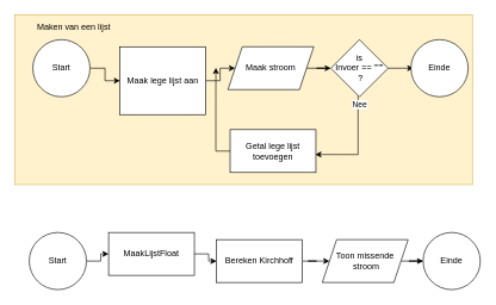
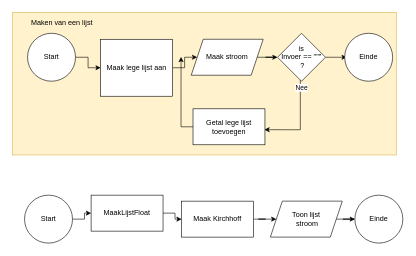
  <mxCell id="0" />
  <mxCell id="1" parent="0" />
  <mxCell id="2" value="" style="rounded=0;whiteSpace=wrap;html=1;fillColor=#fff2cc;strokeColor=#d6b656;" parent="1" vertex="1"><mxGeometry x="20" y="20" width="640" height="238" as="geometry" /></mxCell>
  <mxCell id="3" value="" style="edgeStyle=orthogonalEdgeStyle;rounded=0;orthogonalLoop=1;jettySize=auto;html=1;" parent="1" source="4" target="6" edge="1"><mxGeometry relative="1" as="geometry" /></mxCell>
  <mxCell id="4" value="Start" style="ellipse;whiteSpace=wrap;html=1;aspect=fixed;" parent="1" vertex="1"><mxGeometry x="45" y="55" width="80" height="80" as="geometry" /></mxCell>
  <mxCell id="5" value="" style="edgeStyle=orthogonalEdgeStyle;rounded=0;orthogonalLoop=1;jettySize=auto;html=1;" parent="1" source="6" target="8" edge="1"><mxGeometry relative="1" as="geometry" /></mxCell>
  <mxCell id="6" value="Maak lege lijst aan" style="rounded=0;whiteSpace=wrap;html=1;" parent="1" vertex="1"><mxGeometry x="167" y="65" width="120" height="95" as="geometry" /></mxCell>
  <mxCell id="7" value="" style="edgeStyle=orthogonalEdgeStyle;rounded=0;orthogonalLoop=1;jettySize=auto;html=1;" parent="1" source="8" target="14" edge="1"><mxGeometry relative="1" as="geometry" /></mxCell>
  <mxCell id="8" value="Maak stroom" style="shape=parallelogram;perimeter=parallelogramPerimeter;whiteSpace=wrap;html=1;fixedSize=1;" parent="1" vertex="1"><mxGeometry x="318" y="65" width="120" height="60" as="geometry" /></mxCell>
  <mxCell id="9" style="edgeStyle=orthogonalEdgeStyle;rounded=0;orthogonalLoop=1;jettySize=auto;html=1;" parent="1" source="10" edge="1"><mxGeometry relative="1" as="geometry"><mxPoint x="301.087" y="94.478" as="targetPoint" /></mxGeometry></mxCell>
  <mxCell id="10" value="Getal lege lijst toevoegen" style="rounded=0;whiteSpace=wrap;html=1;" parent="1" vertex="1"><mxGeometry x="321" y="181" width="120" height="60" as="geometry" /></mxCell>
  <mxCell id="11" style="edgeStyle=orthogonalEdgeStyle;rounded=0;orthogonalLoop=1;jettySize=auto;html=1;entryX=0.993;entryY=0.581;entryDx=0;entryDy=0;entryPerimeter=0;" parent="1" source="14" target="10" edge="1"><mxGeometry relative="1" as="geometry"><Array as="points"><mxPoint x="500" y="216" /></Array></mxGeometry></mxCell>
  <mxCell id="12" value="Nee" style="edgeLabel;html=1;align=center;verticalAlign=middle;resizable=0;points=[];" parent="11" vertex="1" connectable="0"><mxGeometry x="-0.825" y="1" relative="1" as="geometry"><mxPoint as="offset" /></mxGeometry></mxCell>
  <mxCell id="13" style="edgeStyle=orthogonalEdgeStyle;rounded=0;orthogonalLoop=1;jettySize=auto;html=1;" parent="1" source="14" edge="1"><mxGeometry relative="1" as="geometry"><mxPoint x="577.435" y="95" as="targetPoint" /></mxGeometry></mxCell>
  <mxCell id="14" value="is&lt;br&gt;Invoer == &quot;&quot;&quot;&lt;br&gt;&amp;nbsp;?" style="rhombus;whiteSpace=wrap;html=1;" parent="1" vertex="1"><mxGeometry x="462" y="55" width="80" height="80" as="geometry" /></mxCell>
  <mxCell id="15" value="Einde" style="ellipse;whiteSpace=wrap;html=1;aspect=fixed;" parent="1" vertex="1"><mxGeometry x="574" y="55" width="80" height="80" as="geometry" /></mxCell>
  <mxCell id="16" value="Maken van een lijst" style="text;html=1;strokeColor=none;fillColor=none;align=center;verticalAlign=middle;whiteSpace=wrap;rounded=0;" parent="1" vertex="1"><mxGeometry x="27" y="22" width="151" height="30" as="geometry" /></mxCell>
  <mxCell id="17" value="" style="edgeStyle=orthogonalEdgeStyle;rounded=0;orthogonalLoop=1;jettySize=auto;html=1;" parent="1" source="18" target="20" edge="1"><mxGeometry relative="1" as="geometry" /></mxCell>
  <mxCell id="18" value="Start" style="ellipse;whiteSpace=wrap;html=1;aspect=fixed;" parent="1" vertex="1"><mxGeometry x="40" y="325" width="80" height="80" as="geometry" /></mxCell>
  <mxCell id="19" value="" style="edgeStyle=orthogonalEdgeStyle;rounded=0;orthogonalLoop=1;jettySize=auto;html=1;" parent="1" source="20" target="22" edge="1"><mxGeometry relative="1" as="geometry" /></mxCell>
  <mxCell id="20" value="MaakLijstFloat" style="rounded=0;whiteSpace=wrap;html=1;" parent="1" vertex="1"><mxGeometry x="151" y="325" width="120" height="60" as="geometry" /></mxCell>
  <mxCell id="21" value="" style="edgeStyle=orthogonalEdgeStyle;rounded=0;orthogonalLoop=1;jettySize=auto;html=1;" parent="1" source="22" target="24" edge="1"><mxGeometry relative="1" as="geometry" /></mxCell>
- <mxCell id="22" value="Bereken Kirchhoff" style="rounded=0;whiteSpace=wrap;html=1;" parent="1" vertex="1"><mxGeometry x="302" y="335" width="120" height="60" as="geometry" /></mxCell>
+ <mxCell id="22" value="Maak Kirchhoff" style="rounded=0;whiteSpace=wrap;html=1;" parent="1" vertex="1"><mxGeometry x="302" y="335" width="120" height="60" as="geometry" /></mxCell>
  <mxCell id="23" value="" style="edgeStyle=orthogonalEdgeStyle;rounded=0;orthogonalLoop=1;jettySize=auto;html=1;" parent="1" source="24" target="25" edge="1"><mxGeometry relative="1" as="geometry" /></mxCell>
- <mxCell id="24" value="Toon missende&lt;br&gt;&amp;nbsp;stroom" style="shape=parallelogram;perimeter=parallelogramPerimeter;whiteSpace=wrap;html=1;fixedSize=1;" parent="1" vertex="1"><mxGeometry x="450" y="335" width="120" height="60" as="geometry" /></mxCell>
+ <mxCell id="24" value="Toon lijst&lt;br&gt;&amp;nbsp;stroom" style="shape=parallelogram;perimeter=parallelogramPerimeter;whiteSpace=wrap;html=1;fixedSize=1;" parent="1" vertex="1"><mxGeometry x="450" y="335" width="120" height="60" as="geometry" /></mxCell>
  <mxCell id="25" value="Einde" style="ellipse;whiteSpace=wrap;html=1;aspect=fixed;" parent="1" vertex="1"><mxGeometry x="591" y="325" width="80" height="80" as="geometry" /></mxCell>
